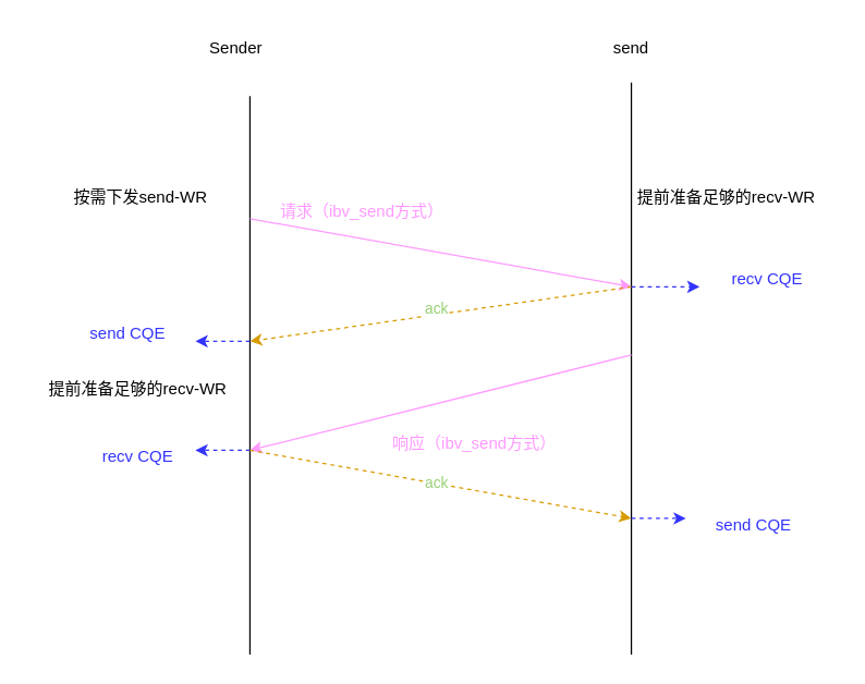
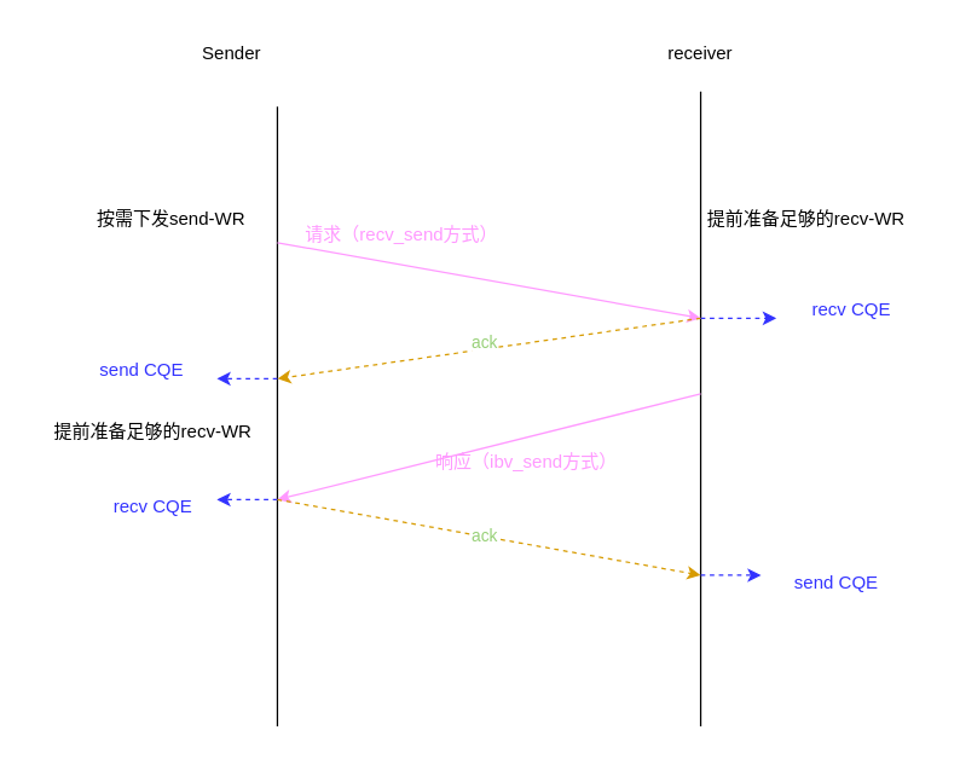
  <mxCell id="0" />
  <mxCell id="1" parent="0" />
  <mxCell id="2" value="" style="endArrow=none;html=1;rounded=0;" edge="1" parent="1"><mxGeometry width="50" height="50" relative="1" as="geometry"><mxPoint x="183" y="480" as="sourcePoint" /><mxPoint x="183" y="70" as="targetPoint" /></mxGeometry></mxCell>
  <mxCell id="3" value="" style="endArrow=none;html=1;rounded=0;" edge="1" parent="1"><mxGeometry width="50" height="50" relative="1" as="geometry"><mxPoint x="463" y="480" as="sourcePoint" /><mxPoint x="463" y="60" as="targetPoint" /></mxGeometry></mxCell>
- <mxCell id="4" value="Sender" style="text;html=1;align=center;verticalAlign=middle;whiteSpace=wrap;rounded=0;" vertex="1" parent="1"><mxGeometry x="143" y="20" width="60" height="30" as="geometry" /></mxCell>
- <mxCell id="5" value="send" style="text;html=1;align=center;verticalAlign=middle;whiteSpace=wrap;rounded=0;" vertex="1" parent="1"><mxGeometry x="433" y="20" width="60" height="30" as="geometry" /></mxCell>
- <mxCell id="6" value="按需下发send-WR" style="text;html=1;align=center;verticalAlign=middle;whiteSpace=wrap;rounded=0;" vertex="1" parent="1"><mxGeometry x="48" y="130" width="110" height="30" as="geometry" /></mxCell>
+ <mxCell id="4" value="Sender" style="text;html=1;align=center;verticalAlign=middle;whiteSpace=wrap;rounded=0;" vertex="1" parent="1"><mxGeometry x="123" y="20" width="60" height="30" as="geometry" /></mxCell>
+ <mxCell id="5" value="receiver" style="text;html=1;align=center;verticalAlign=middle;whiteSpace=wrap;rounded=0;" vertex="1" parent="1"><mxGeometry x="433" y="20" width="60" height="30" as="geometry" /></mxCell>
+ <mxCell id="6" value="按需下发send-WR" style="text;html=1;align=center;verticalAlign=middle;whiteSpace=wrap;rounded=0;" vertex="1" parent="1"><mxGeometry x="58" y="130" width="110" height="30" as="geometry" /></mxCell>
  <mxCell id="7" value="提前准备足够的recv-WR" style="text;html=1;align=center;verticalAlign=middle;whiteSpace=wrap;rounded=0;" vertex="1" parent="1"><mxGeometry x="453" y="130" width="160" height="30" as="geometry" /></mxCell>
  <mxCell id="8" value="" style="endArrow=classic;html=1;rounded=0;strokeColor=#FF99FF;" edge="1" parent="1"><mxGeometry width="50" height="50" relative="1" as="geometry"><mxPoint x="183" y="160" as="sourcePoint" /><mxPoint x="463" y="210" as="targetPoint" /></mxGeometry></mxCell>
- <mxCell id="9" value="&lt;font color=&quot;#ff99ff&quot;&gt;请求（ibv_send方式）&lt;/font&gt;" style="text;html=1;align=center;verticalAlign=middle;whiteSpace=wrap;rounded=0;" vertex="1" parent="1"><mxGeometry x="188" y="140" width="155" height="30" as="geometry" /></mxCell>
+ <mxCell id="9" value="&lt;font color=&quot;#ff99ff&quot;&gt;请求（recv_send方式）&lt;/font&gt;" style="text;html=1;align=center;verticalAlign=middle;whiteSpace=wrap;rounded=0;" vertex="1" parent="1"><mxGeometry x="188" y="140" width="155" height="30" as="geometry" /></mxCell>
  <mxCell id="10" value="" style="endArrow=classic;html=1;rounded=0;dashed=1;fillColor=#ffe6cc;strokeColor=#d79b00;" edge="1" parent="1"><mxGeometry width="50" height="50" relative="1" as="geometry"><mxPoint x="463" y="210" as="sourcePoint" /><mxPoint x="183" y="250" as="targetPoint" /></mxGeometry></mxCell>
  <mxCell id="11" value="&lt;font style=&quot;color: rgb(151, 208, 119);&quot;&gt;ack&lt;/font&gt;" style="edgeLabel;html=1;align=center;verticalAlign=middle;resizable=0;points=[];" vertex="1" connectable="0" parent="10"><mxGeometry x="0.015" y="-5" relative="1" as="geometry"><mxPoint as="offset" /></mxGeometry></mxCell>
  <mxCell id="12" value="" style="endArrow=classic;html=1;rounded=0;dashed=1;fillColor=#e1d5e7;strokeColor=#3333FF;" edge="1" parent="1"><mxGeometry width="50" height="50" relative="1" as="geometry"><mxPoint x="463" y="210" as="sourcePoint" /><mxPoint x="513" y="210" as="targetPoint" /></mxGeometry></mxCell>
  <mxCell id="13" value="&lt;font style=&quot;color: rgb(51, 51, 255);&quot;&gt;recv CQE&lt;/font&gt;" style="text;html=1;align=center;verticalAlign=middle;whiteSpace=wrap;rounded=0;" vertex="1" parent="1"><mxGeometry x="523" y="190" width="80" height="30" as="geometry" /></mxCell>
  <mxCell id="14" value="" style="endArrow=classic;html=1;rounded=0;dashed=1;fillColor=#e1d5e7;strokeColor=#3333FF;" edge="1" parent="1"><mxGeometry width="50" height="50" relative="1" as="geometry"><mxPoint x="183" y="250" as="sourcePoint" /><mxPoint x="143" y="250" as="targetPoint" /></mxGeometry></mxCell>
  <mxCell id="15" value="&lt;font style=&quot;color: rgb(51, 51, 255);&quot;&gt;send CQE&lt;/font&gt;" style="text;html=1;align=center;verticalAlign=middle;whiteSpace=wrap;rounded=0;" vertex="1" parent="1"><mxGeometry x="55.5" y="230" width="75" height="30" as="geometry" /></mxCell>
  <mxCell id="16" style="edgeStyle=orthogonalEdgeStyle;rounded=0;orthogonalLoop=1;jettySize=auto;html=1;exitX=0.5;exitY=1;exitDx=0;exitDy=0;" edge="1" parent="1" source="9" target="9"><mxGeometry relative="1" as="geometry" /></mxCell>
  <mxCell id="17" value="" style="endArrow=classic;html=1;rounded=0;strokeColor=#FF99FF;" edge="1" parent="1"><mxGeometry width="50" height="50" relative="1" as="geometry"><mxPoint x="463" y="260" as="sourcePoint" /><mxPoint x="183" y="330" as="targetPoint" /></mxGeometry></mxCell>
  <mxCell id="18" value="" style="endArrow=classic;html=1;rounded=0;dashed=1;fillColor=#e1d5e7;strokeColor=#3333FF;" edge="1" parent="1"><mxGeometry width="50" height="50" relative="1" as="geometry"><mxPoint x="463" y="380" as="sourcePoint" /><mxPoint x="503" y="380" as="targetPoint" /></mxGeometry></mxCell>
  <mxCell id="19" value="&lt;font style=&quot;color: rgb(51, 51, 255);&quot;&gt;send CQE&lt;/font&gt;" style="text;html=1;align=center;verticalAlign=middle;whiteSpace=wrap;rounded=0;" vertex="1" parent="1"><mxGeometry x="513" y="370" width="80" height="30" as="geometry" /></mxCell>
  <mxCell id="20" value="" style="endArrow=classic;html=1;rounded=0;dashed=1;fillColor=#e1d5e7;strokeColor=#3333FF;" edge="1" parent="1"><mxGeometry width="50" height="50" relative="1" as="geometry"><mxPoint x="183" y="330" as="sourcePoint" /><mxPoint x="143" y="330" as="targetPoint" /></mxGeometry></mxCell>
  <mxCell id="21" value="&lt;font style=&quot;color: rgb(51, 51, 255);&quot;&gt;recv CQE&lt;/font&gt;" style="text;html=1;align=center;verticalAlign=middle;whiteSpace=wrap;rounded=0;" vertex="1" parent="1"><mxGeometry x="70.5" y="320" width="60" height="30" as="geometry" /></mxCell>
- <mxCell id="22" value="&lt;font color=&quot;#ff99ff&quot;&gt;响应（ibv_send方式）&lt;/font&gt;" style="text;html=1;align=center;verticalAlign=middle;whiteSpace=wrap;rounded=0;" vertex="1" parent="1"><mxGeometry x="283" y="310" width="130" height="30" as="geometry" /></mxCell>
+ <mxCell id="22" value="&lt;font color=&quot;#ff99ff&quot;&gt;响应（ibv_send方式）&lt;/font&gt;" style="text;html=1;align=center;verticalAlign=middle;whiteSpace=wrap;rounded=0;" vertex="1" parent="1"><mxGeometry x="283" y="290" width="130" height="30" as="geometry" /></mxCell>
  <mxCell id="23" value="" style="endArrow=classic;html=1;rounded=0;dashed=1;fillColor=#ffe6cc;strokeColor=#d79b00;" edge="1" parent="1"><mxGeometry width="50" height="50" relative="1" as="geometry"><mxPoint x="183" y="330" as="sourcePoint" /><mxPoint x="463" y="380" as="targetPoint" /></mxGeometry></mxCell>
  <mxCell id="24" value="&lt;font style=&quot;color: rgb(151, 208, 119);&quot;&gt;ack&lt;/font&gt;" style="edgeLabel;html=1;align=center;verticalAlign=middle;resizable=0;points=[];" vertex="1" connectable="0" parent="23"><mxGeometry x="-0.029" y="1" relative="1" as="geometry"><mxPoint as="offset" /></mxGeometry></mxCell>
  <mxCell id="25" value="提前准备足够的recv-WR" style="text;html=1;align=center;verticalAlign=middle;whiteSpace=wrap;rounded=0;" vertex="1" parent="1"><mxGeometry x="20.5" y="270" width="160" height="30" as="geometry" /></mxCell>
